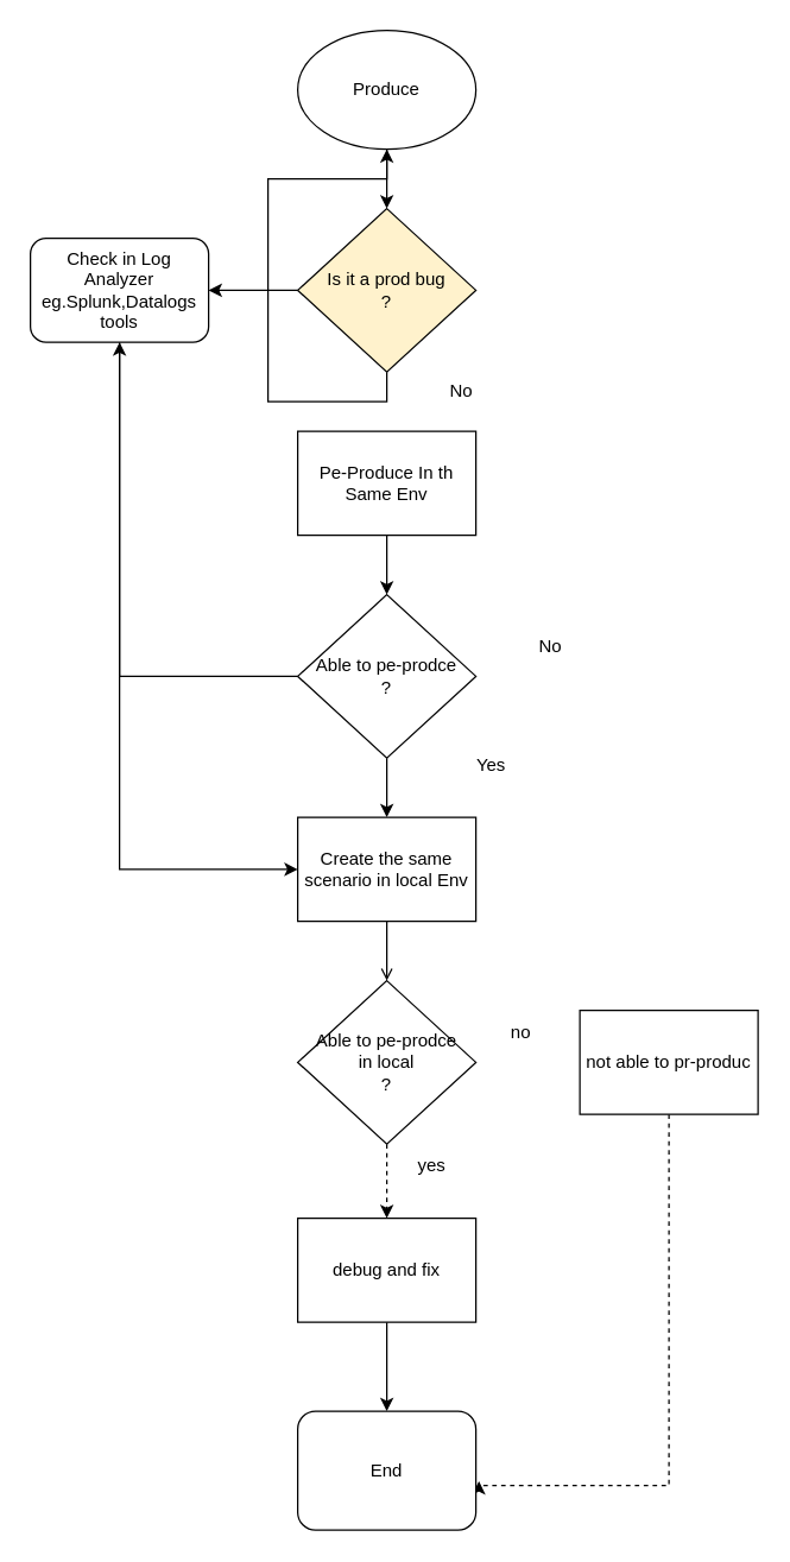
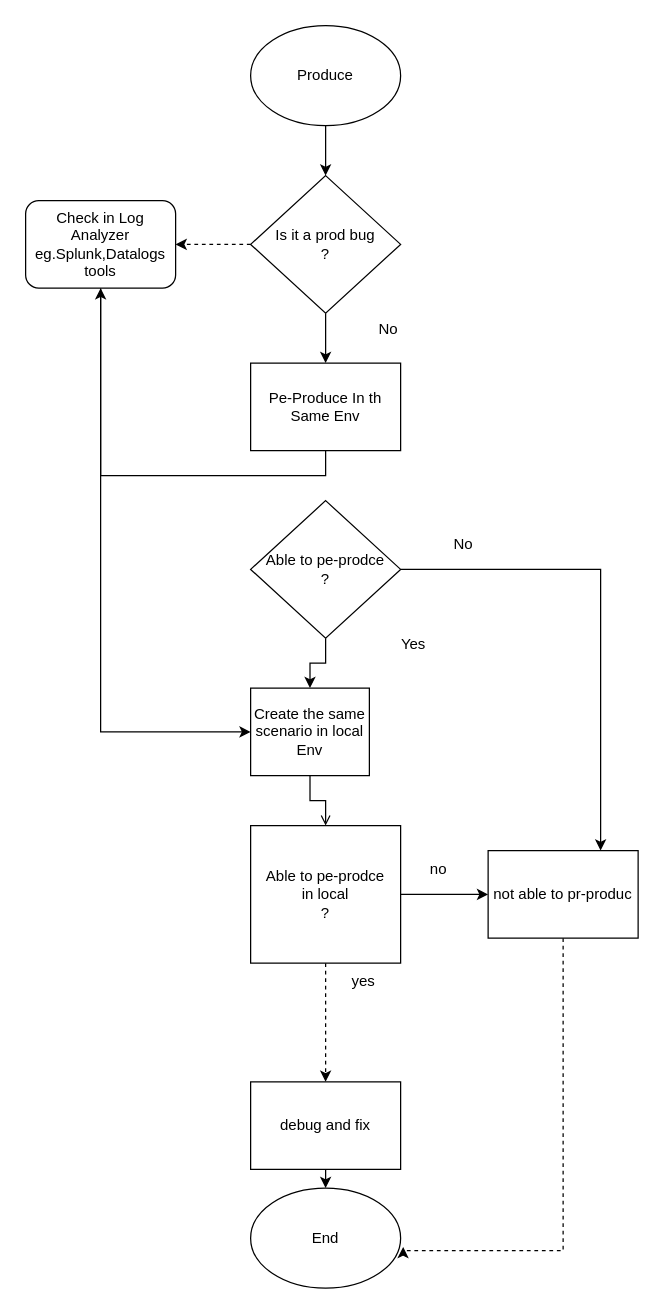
  <mxCell id="0" />
  <mxCell id="1" parent="0" />
  <mxCell id="2" value="Produce" style="ellipse;whiteSpace=wrap;html=1;" parent="1" vertex="1"><mxGeometry x="200" y="20" width="120" height="80" as="geometry" /></mxCell>
  <mxCell id="3" style="edgeStyle=orthogonalEdgeStyle;rounded=0;orthogonalLoop=1;jettySize=auto;html=1;entryX=0;entryY=0.5;entryDx=0;entryDy=0;" parent="1" source="4" target="16" edge="1"><mxGeometry relative="1" as="geometry"><Array as="points"><mxPoint x="80" y="585" /></Array></mxGeometry></mxCell>
  <mxCell id="4" value="Check in Log Analyzer eg.Splunk,Datalogs tools" style="whiteSpace=wrap;html=1;rounded=1;" parent="1" vertex="1"><mxGeometry x="20" y="160" width="120" height="70" as="geometry" /></mxCell>
- <mxCell id="5" style="edgeStyle=orthogonalEdgeStyle;rounded=0;orthogonalLoop=1;jettySize=auto;html=1;exitX=0;exitY=0.5;exitDx=0;exitDy=0;entryX=1;entryY=0.5;entryDx=0;entryDy=0;" parent="1" source="7" target="4" edge="1"><mxGeometry relative="1" as="geometry" /></mxCell>
- <mxCell id="6" style="edgeStyle=orthogonalEdgeStyle;rounded=0;orthogonalLoop=1;jettySize=auto;html=1;exitX=0.5;exitY=1;exitDx=0;exitDy=0;" parent="1" source="7" target="2" edge="1"><mxGeometry relative="1" as="geometry" /></mxCell>
- <mxCell id="7" value="Is it a prod bug&lt;div&gt;?&lt;/div&gt;" style="rhombus;whiteSpace=wrap;html=1;fillColor=#fff2cc;" parent="1" vertex="1"><mxGeometry x="200" y="140" width="120" height="110" as="geometry" /></mxCell>
+ <mxCell id="5" style="edgeStyle=orthogonalEdgeStyle;rounded=0;orthogonalLoop=1;jettySize=auto;html=1;exitX=0;exitY=0.5;exitDx=0;exitDy=0;entryX=1;entryY=0.5;entryDx=0;entryDy=0;dashed=1;" parent="1" source="7" target="4" edge="1"><mxGeometry relative="1" as="geometry" /></mxCell>
+ <mxCell id="6" style="edgeStyle=orthogonalEdgeStyle;rounded=0;orthogonalLoop=1;jettySize=auto;html=1;exitX=0.5;exitY=1;exitDx=0;exitDy=0;entryX=0.5;entryY=0;entryDx=0;entryDy=0;" parent="1" source="7" target="10" edge="1"><mxGeometry relative="1" as="geometry" /></mxCell>
+ <mxCell id="7" value="Is it a prod bug&lt;div&gt;?&lt;/div&gt;" style="rhombus;whiteSpace=wrap;html=1;" parent="1" vertex="1"><mxGeometry x="200" y="140" width="120" height="110" as="geometry" /></mxCell>
  <mxCell id="8" value="" style="endArrow=classic;html=1;rounded=0;" parent="1" target="7" edge="1"><mxGeometry width="50" height="50" relative="1" as="geometry"><mxPoint x="260" y="100" as="sourcePoint" /><mxPoint x="310" y="50" as="targetPoint" /></mxGeometry></mxCell>
- <mxCell id="9" style="edgeStyle=orthogonalEdgeStyle;rounded=0;orthogonalLoop=1;jettySize=auto;html=1;exitX=0.5;exitY=1;exitDx=0;exitDy=0;entryX=0.5;entryY=0;entryDx=0;entryDy=0;" parent="1" source="10" target="13" edge="1"><mxGeometry relative="1" as="geometry" /></mxCell>
+ <mxCell id="9" style="edgeStyle=orthogonalEdgeStyle;rounded=0;orthogonalLoop=1;jettySize=auto;html=1;exitX=0.5;exitY=1;exitDx=0;exitDy=0;" parent="1" source="10" target="4" edge="1"><mxGeometry relative="1" as="geometry" /></mxCell>
  <mxCell id="10" value="Pe-Produce In th Same Env" style="rounded=0;whiteSpace=wrap;html=1;" parent="1" vertex="1"><mxGeometry x="200" y="290" width="120" height="70" as="geometry" /></mxCell>
  <mxCell id="11" style="edgeStyle=orthogonalEdgeStyle;rounded=0;orthogonalLoop=1;jettySize=auto;html=1;exitX=0.5;exitY=1;exitDx=0;exitDy=0;entryX=0.5;entryY=0;entryDx=0;entryDy=0;" parent="1" source="13" target="16" edge="1"><mxGeometry relative="1" as="geometry" /></mxCell>
- <mxCell id="12" style="edgeStyle=orthogonalEdgeStyle;rounded=0;orthogonalLoop=1;jettySize=auto;html=1;" parent="1" source="13" target="4" edge="1"><mxGeometry relative="1" as="geometry" /></mxCell>
+ <mxCell id="12" style="edgeStyle=orthogonalEdgeStyle;rounded=0;orthogonalLoop=1;jettySize=auto;html=1;entryX=0.75;entryY=0;entryDx=0;entryDy=0;" parent="1" source="13" target="22" edge="1"><mxGeometry relative="1" as="geometry" /></mxCell>
  <mxCell id="13" value="&lt;div&gt;Able to pe-prodce&lt;/div&gt;&lt;div&gt;?&lt;/div&gt;" style="rhombus;whiteSpace=wrap;html=1;" parent="1" vertex="1"><mxGeometry x="200" y="400" width="120" height="110" as="geometry" /></mxCell>
  <mxCell id="14" value="No" style="text;html=1;align=center;verticalAlign=middle;resizable=0;points=[];autosize=1;strokeColor=none;fillColor=none;" parent="1" vertex="1"><mxGeometry x="290" y="248" width="40" height="30" as="geometry" /></mxCell>
  <mxCell id="15" style="edgeStyle=orthogonalEdgeStyle;rounded=0;orthogonalLoop=1;jettySize=auto;html=1;exitX=0.5;exitY=1;exitDx=0;exitDy=0;entryX=0.5;entryY=0;entryDx=0;entryDy=0;endArrow=open;" parent="1" source="16" target="20" edge="1"><mxGeometry relative="1" as="geometry" /></mxCell>
- <mxCell id="16" value="Create the same scenario in local Env" style="rounded=0;whiteSpace=wrap;html=1;" parent="1" vertex="1"><mxGeometry x="200" y="550" width="120" height="70" as="geometry" /></mxCell>
+ <mxCell id="16" value="Create the same scenario in local Env" style="rounded=0;whiteSpace=wrap;html=1;" parent="1" vertex="1"><mxGeometry x="200" y="550" width="95" height="70" as="geometry" /></mxCell>
  <mxCell id="17" value="Yes" style="text;html=1;align=center;verticalAlign=middle;resizable=0;points=[];autosize=1;strokeColor=none;fillColor=none;" parent="1" vertex="1"><mxGeometry x="310" y="500" width="40" height="30" as="geometry" /></mxCell>
+ <mxCell id="18" style="edgeStyle=orthogonalEdgeStyle;rounded=0;orthogonalLoop=1;jettySize=auto;html=1;exitX=1;exitY=0.5;exitDx=0;exitDy=0;entryX=0;entryY=0.5;entryDx=0;entryDy=0;" parent="1" source="20" target="22" edge="1"><mxGeometry relative="1" as="geometry" /></mxCell>
  <mxCell id="19" style="edgeStyle=orthogonalEdgeStyle;rounded=0;orthogonalLoop=1;jettySize=auto;html=1;exitX=0.5;exitY=1;exitDx=0;exitDy=0;entryX=0.5;entryY=0;entryDx=0;entryDy=0;dashed=1;" parent="1" source="20" target="26" edge="1"><mxGeometry relative="1" as="geometry" /></mxCell>
- <mxCell id="20" value="&lt;div&gt;Able to pe-prodce&lt;/div&gt;&lt;div&gt;in local&lt;/div&gt;&lt;div&gt;?&lt;/div&gt;" style="rhombus;whiteSpace=wrap;html=1;" parent="1" vertex="1"><mxGeometry x="200" y="660" width="120" height="110" as="geometry" /></mxCell>
+ <mxCell id="20" value="&lt;div&gt;Able to pe-prodce&lt;/div&gt;&lt;div&gt;in local&lt;/div&gt;&lt;div&gt;?&lt;/div&gt;" style="whiteSpace=wrap;html=1;rounded=0;" parent="1" vertex="1"><mxGeometry x="200" y="660" width="120" height="110" as="geometry" /></mxCell>
  <mxCell id="21" style="edgeStyle=orthogonalEdgeStyle;rounded=0;orthogonalLoop=1;jettySize=auto;html=1;exitX=0.5;exitY=1;exitDx=0;exitDy=0;entryX=1.017;entryY=0.588;entryDx=0;entryDy=0;entryPerimeter=0;dashed=1;" parent="1" source="22" target="27" edge="1"><mxGeometry relative="1" as="geometry"><mxPoint x="330" y="1000" as="targetPoint" /><Array as="points"><mxPoint x="450" y="1000" /><mxPoint x="322" y="1000" /></Array></mxGeometry></mxCell>
  <mxCell id="22" value="not able to pr-produc" style="rounded=0;whiteSpace=wrap;html=1;" parent="1" vertex="1"><mxGeometry x="390" y="680" width="120" height="70" as="geometry" /></mxCell>
  <mxCell id="23" value="No" style="text;html=1;align=center;verticalAlign=middle;resizable=0;points=[];autosize=1;strokeColor=none;fillColor=none;" parent="1" vertex="1"><mxGeometry x="350" y="420" width="40" height="30" as="geometry" /></mxCell>
  <mxCell id="24" value="no" style="text;html=1;align=center;verticalAlign=middle;resizable=0;points=[];autosize=1;strokeColor=none;fillColor=none;" parent="1" vertex="1"><mxGeometry x="330" y="680" width="40" height="30" as="geometry" /></mxCell>
  <mxCell id="25" style="edgeStyle=orthogonalEdgeStyle;rounded=0;orthogonalLoop=1;jettySize=auto;html=1;exitX=0.5;exitY=1;exitDx=0;exitDy=0;entryX=0.5;entryY=0;entryDx=0;entryDy=0;" parent="1" source="26" target="27" edge="1"><mxGeometry relative="1" as="geometry" /></mxCell>
- <mxCell id="26" value="debug and fix" style="rounded=0;whiteSpace=wrap;html=1;" parent="1" vertex="1"><mxGeometry x="200" y="820" width="120" height="70" as="geometry" /></mxCell>
- <mxCell id="27" value="End" style="whiteSpace=wrap;html=1;rounded=1;" parent="1" vertex="1"><mxGeometry x="200" y="950" width="120" height="80" as="geometry" /></mxCell>
+ <mxCell id="26" value="debug and fix" style="rounded=0;whiteSpace=wrap;html=1;" parent="1" vertex="1"><mxGeometry x="200" y="865" width="120" height="70" as="geometry" /></mxCell>
+ <mxCell id="27" value="End" style="ellipse;whiteSpace=wrap;html=1;" parent="1" vertex="1"><mxGeometry x="200" y="950" width="120" height="80" as="geometry" /></mxCell>
  <mxCell id="28" value="yes" style="text;html=1;align=center;verticalAlign=middle;resizable=0;points=[];autosize=1;strokeColor=none;fillColor=none;" parent="1" vertex="1"><mxGeometry x="270" y="770" width="40" height="30" as="geometry" /></mxCell>
